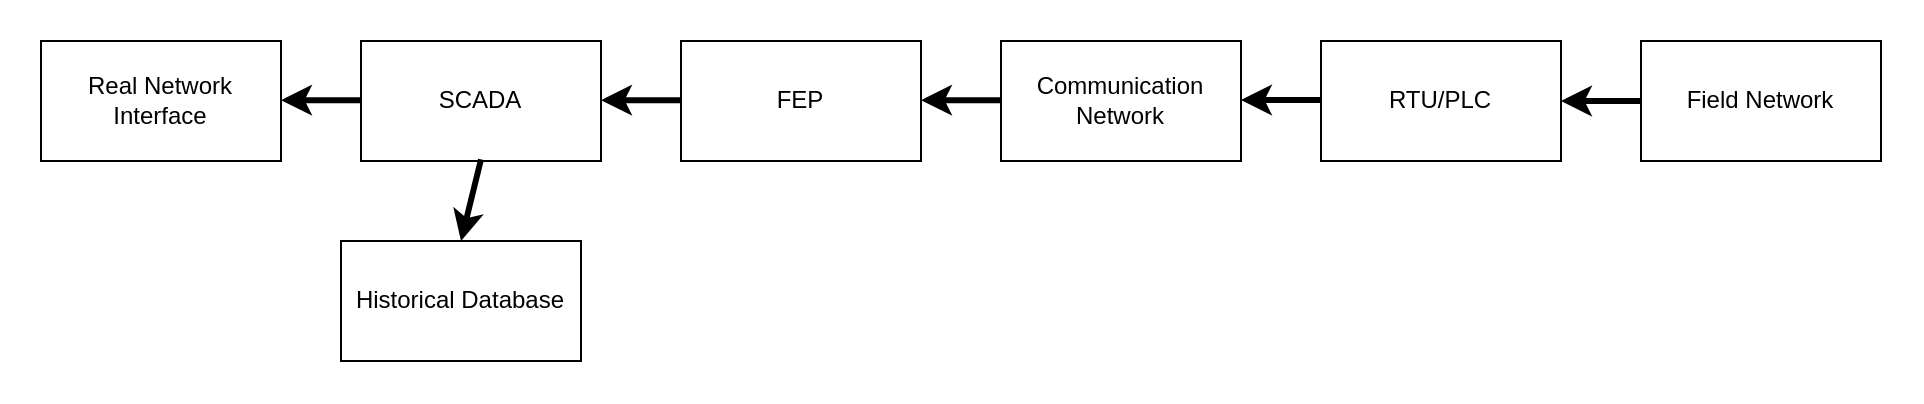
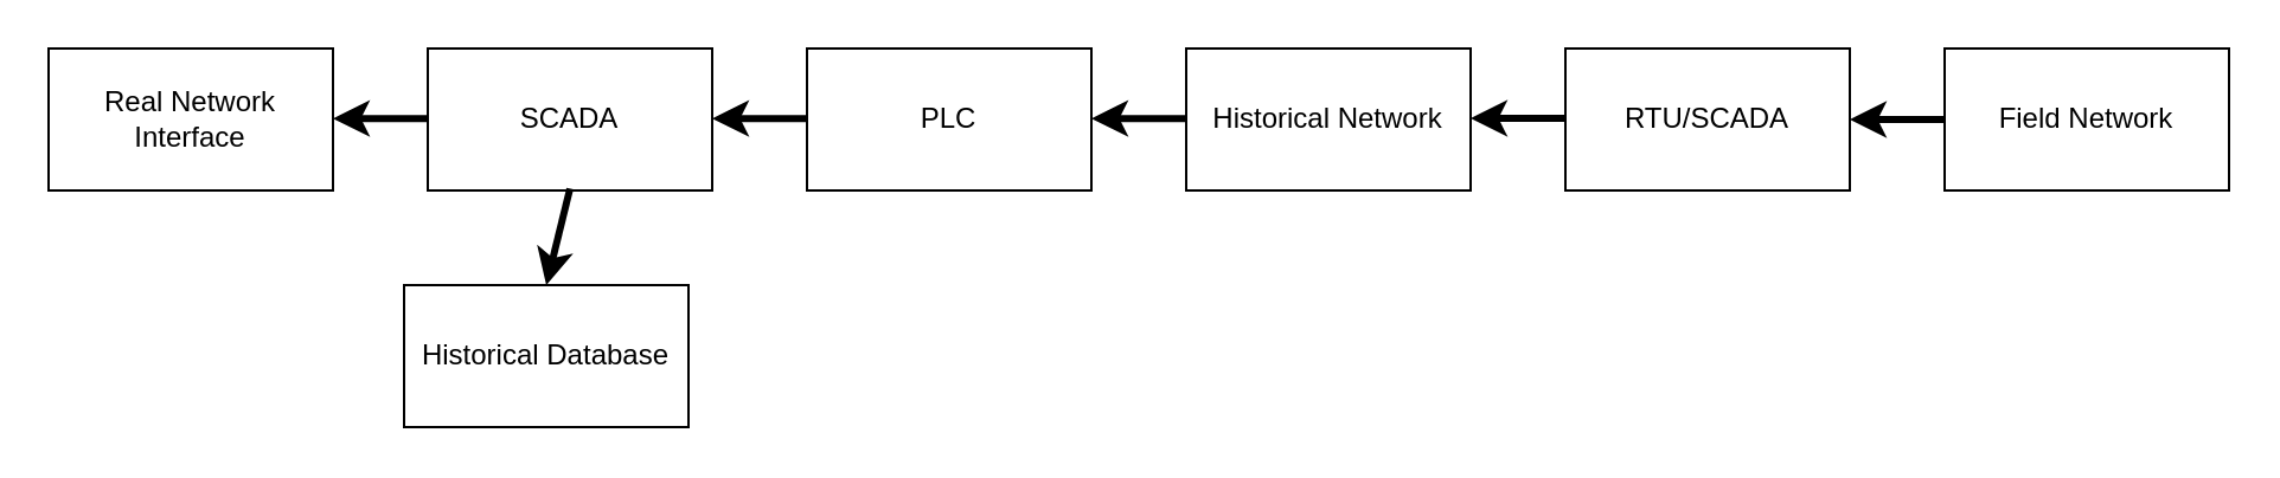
  <mxCell id="0" />
  <mxCell id="1" parent="0" />
  <mxCell id="2" value="Real Network Interface" style="text;html=1;strokeColor=default;fillColor=default;align=center;verticalAlign=middle;whiteSpace=wrap;rounded=0;" vertex="1" parent="1"><mxGeometry x="20" y="20" width="120" height="60" as="geometry" /></mxCell>
  <mxCell id="3" value="SCADA" style="text;html=1;strokeColor=default;fillColor=default;align=center;verticalAlign=middle;whiteSpace=wrap;rounded=0;" vertex="1" parent="1"><mxGeometry x="180" y="20" width="120" height="60" as="geometry" /></mxCell>
  <mxCell id="4" value="Historical Database" style="text;html=1;strokeColor=default;fillColor=default;align=center;verticalAlign=middle;whiteSpace=wrap;rounded=0;" vertex="1" parent="1"><mxGeometry x="170" y="120" width="120" height="60" as="geometry" /></mxCell>
- <mxCell id="5" value="FEP" style="text;html=1;strokeColor=default;fillColor=default;align=center;verticalAlign=middle;whiteSpace=wrap;rounded=0;" vertex="1" parent="1"><mxGeometry x="340" y="20" width="120" height="60" as="geometry" /></mxCell>
- <mxCell id="6" value="Communication Network" style="text;html=1;strokeColor=default;fillColor=default;align=center;verticalAlign=middle;whiteSpace=wrap;rounded=0;" vertex="1" parent="1"><mxGeometry x="500" y="20" width="120" height="60" as="geometry" /></mxCell>
- <mxCell id="7" value="RTU/PLC" style="text;html=1;strokeColor=default;fillColor=default;align=center;verticalAlign=middle;whiteSpace=wrap;rounded=0;" vertex="1" parent="1"><mxGeometry x="660" y="20" width="120" height="60" as="geometry" /></mxCell>
+ <mxCell id="5" value="PLC" style="text;html=1;strokeColor=default;fillColor=default;align=center;verticalAlign=middle;whiteSpace=wrap;rounded=0;" vertex="1" parent="1"><mxGeometry x="340" y="20" width="120" height="60" as="geometry" /></mxCell>
+ <mxCell id="6" value="Historical Network" style="text;html=1;strokeColor=default;fillColor=default;align=center;verticalAlign=middle;whiteSpace=wrap;rounded=0;" vertex="1" parent="1"><mxGeometry x="500" y="20" width="120" height="60" as="geometry" /></mxCell>
+ <mxCell id="7" value="RTU/SCADA" style="text;html=1;strokeColor=default;fillColor=default;align=center;verticalAlign=middle;whiteSpace=wrap;rounded=0;" vertex="1" parent="1"><mxGeometry x="660" y="20" width="120" height="60" as="geometry" /></mxCell>
  <mxCell id="8" value="Field Network" style="text;html=1;strokeColor=default;fillColor=default;align=center;verticalAlign=middle;whiteSpace=wrap;rounded=0;" vertex="1" parent="1"><mxGeometry x="820" y="20" width="120" height="60" as="geometry" /></mxCell>
  <mxCell id="9" value="" style="endArrow=classic;html=1;rounded=0;exitX=0;exitY=0.5;exitDx=0;exitDy=0;strokeWidth=3;" edge="1" parent="1" source="8"><mxGeometry width="50" height="50" relative="1" as="geometry"><mxPoint x="730" y="100" as="sourcePoint" /><mxPoint x="780" y="50" as="targetPoint" /></mxGeometry></mxCell>
  <mxCell id="10" value="" style="endArrow=classic;html=1;rounded=0;exitX=0;exitY=0.5;exitDx=0;exitDy=0;strokeWidth=3;" edge="1" parent="1"><mxGeometry width="50" height="50" relative="1" as="geometry"><mxPoint x="660" y="49.5" as="sourcePoint" /><mxPoint x="620" y="49.5" as="targetPoint" /></mxGeometry></mxCell>
  <mxCell id="11" value="" style="endArrow=classic;html=1;rounded=0;exitX=0;exitY=0.5;exitDx=0;exitDy=0;strokeWidth=3;" edge="1" parent="1"><mxGeometry width="50" height="50" relative="1" as="geometry"><mxPoint x="500" y="49.58" as="sourcePoint" /><mxPoint x="460" y="49.58" as="targetPoint" /></mxGeometry></mxCell>
  <mxCell id="12" value="" style="endArrow=classic;html=1;rounded=0;exitX=0;exitY=0.5;exitDx=0;exitDy=0;strokeWidth=3;" edge="1" parent="1"><mxGeometry width="50" height="50" relative="1" as="geometry"><mxPoint x="340" y="49.58" as="sourcePoint" /><mxPoint x="300" y="49.58" as="targetPoint" /></mxGeometry></mxCell>
  <mxCell id="13" value="" style="endArrow=classic;html=1;rounded=0;exitX=0;exitY=0.5;exitDx=0;exitDy=0;strokeWidth=3;" edge="1" parent="1"><mxGeometry width="50" height="50" relative="1" as="geometry"><mxPoint x="180" y="49.58" as="sourcePoint" /><mxPoint x="140" y="49.58" as="targetPoint" /></mxGeometry></mxCell>
  <mxCell id="14" value="" style="endArrow=classic;html=1;rounded=0;exitX=0;exitY=0.5;exitDx=0;exitDy=0;strokeWidth=3;entryX=0.5;entryY=0;entryDx=0;entryDy=0;" edge="1" parent="1" target="4"><mxGeometry width="50" height="50" relative="1" as="geometry"><mxPoint x="240" y="79.17" as="sourcePoint" /><mxPoint x="200" y="79.17" as="targetPoint" /></mxGeometry></mxCell>
